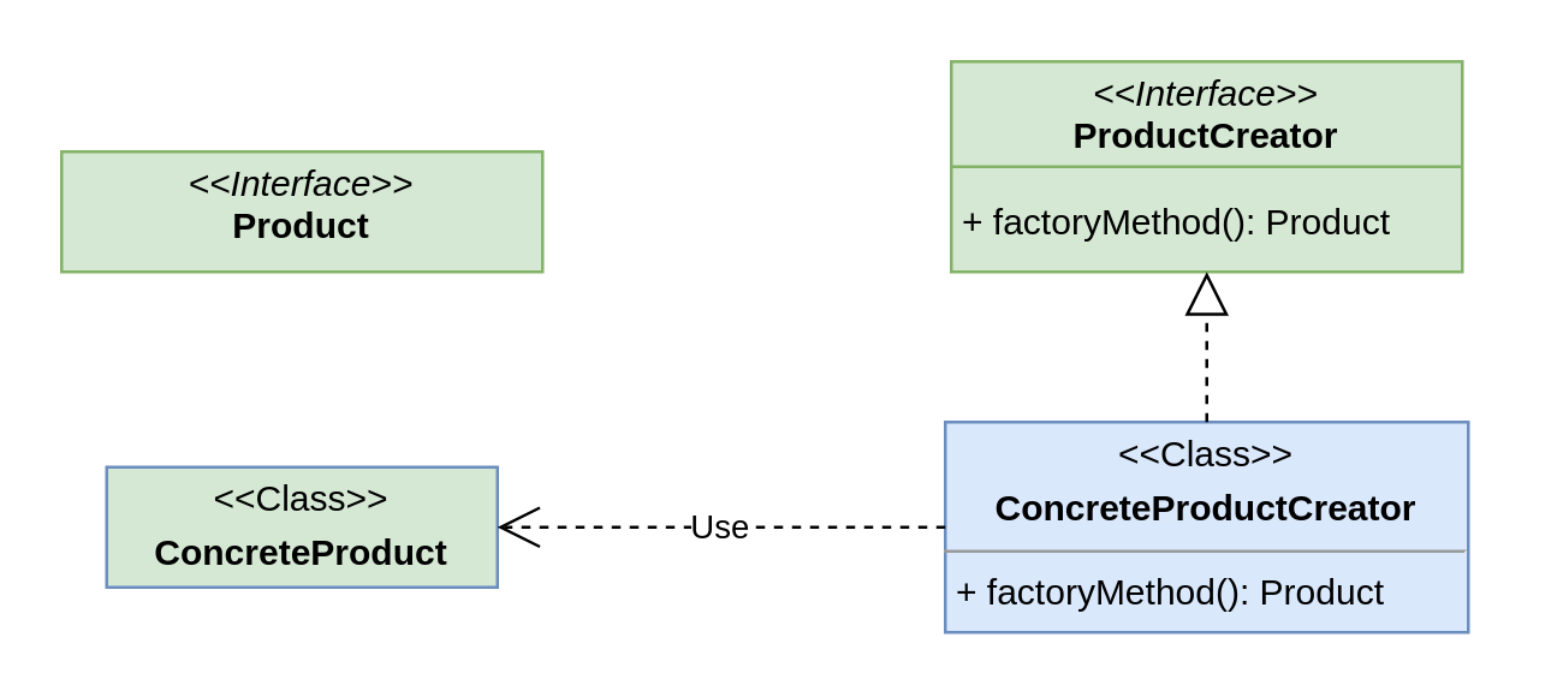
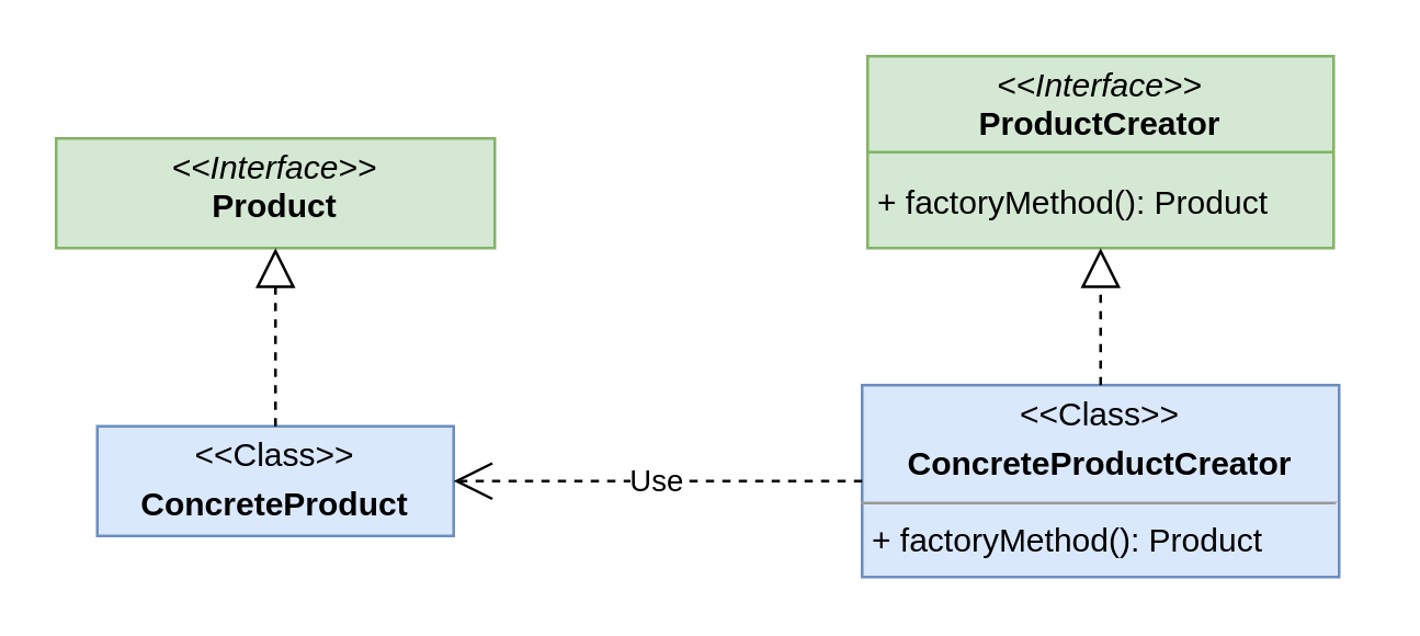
  <mxCell id="0" />
  <mxCell id="1" parent="0" />
  <mxCell id="2" value="" style="group" parent="1" vertex="1" connectable="0"><mxGeometry x="20" y="50" width="160" height="40" as="geometry" /></mxCell>
  <mxCell id="3" value="" style="group" parent="2" vertex="1" connectable="0"><mxGeometry width="160" height="40" as="geometry" /></mxCell>
  <mxCell id="4" value="&lt;p style=&quot;margin: 0px ; margin-top: 4px ; text-align: center&quot;&gt;&lt;i&gt;&amp;lt;&amp;lt;Interface&amp;gt;&amp;gt;&lt;/i&gt;&lt;br&gt;&lt;b&gt;Product&lt;/b&gt;&lt;/p&gt;" style="verticalAlign=top;align=left;overflow=fill;fontSize=12;fontFamily=Helvetica;html=1;fillColor=#d5e8d4;strokeColor=#82b366;" parent="3" vertex="1"><mxGeometry width="160" height="40" as="geometry" /></mxCell>
  <mxCell id="5" value="" style="group" parent="1" vertex="1" connectable="0"><mxGeometry x="316" y="20" width="180" height="70" as="geometry" /></mxCell>
  <mxCell id="6" value="" style="group" parent="5" vertex="1" connectable="0"><mxGeometry width="180" height="70" as="geometry" /></mxCell>
  <mxCell id="7" value="&lt;p style=&quot;margin: 0px ; margin-top: 4px ; text-align: center&quot;&gt;&lt;i&gt;&amp;lt;&amp;lt;Interface&amp;gt;&amp;gt;&lt;/i&gt;&lt;br&gt;&lt;b&gt;ProductCreator&lt;/b&gt;&lt;/p&gt;&lt;p style=&quot;margin: 0px ; margin-left: 4px&quot;&gt;&lt;br&gt;&lt;/p&gt;&lt;p style=&quot;margin: 0px ; margin-left: 4px&quot;&gt;+ factoryMethod(): Product&lt;/p&gt;" style="verticalAlign=top;align=left;overflow=fill;fontSize=12;fontFamily=Helvetica;html=1;fillColor=#d5e8d4;strokeColor=#82b366;" parent="6" vertex="1"><mxGeometry width="170" height="70" as="geometry" /></mxCell>
  <mxCell id="8" value="" style="endArrow=none;html=1;exitX=0;exitY=0.5;exitDx=0;exitDy=0;entryX=1;entryY=0.5;entryDx=0;entryDy=0;fillColor=#d5e8d4;strokeColor=#82b366;" parent="6" source="7" target="7" edge="1"><mxGeometry width="50" height="50" relative="1" as="geometry"><mxPoint x="304.211" y="170" as="sourcePoint" /><mxPoint x="348.947" y="120" as="targetPoint" /></mxGeometry></mxCell>
- <mxCell id="9" value="&lt;p style=&quot;margin: 0px ; margin-top: 4px ; text-align: center&quot;&gt;&amp;lt;&amp;lt;Class&amp;gt;&amp;gt;&lt;/p&gt;&lt;p style=&quot;margin: 0px ; margin-top: 4px ; text-align: center&quot;&gt;&lt;b&gt;ConcreteProduct&lt;/b&gt;&lt;/p&gt;" style="verticalAlign=top;align=left;overflow=fill;fontSize=12;fontFamily=Helvetica;html=1;fillColor=#d5e8d4;strokeColor=#6c8ebf;" parent="1" vertex="1"><mxGeometry x="35" y="155" width="130" height="40" as="geometry" /></mxCell>
+ <mxCell id="9" value="&lt;p style=&quot;margin: 0px ; margin-top: 4px ; text-align: center&quot;&gt;&amp;lt;&amp;lt;Class&amp;gt;&amp;gt;&lt;/p&gt;&lt;p style=&quot;margin: 0px ; margin-top: 4px ; text-align: center&quot;&gt;&lt;b&gt;ConcreteProduct&lt;/b&gt;&lt;/p&gt;" style="verticalAlign=top;align=left;overflow=fill;fontSize=12;fontFamily=Helvetica;html=1;fillColor=#dae8fc;strokeColor=#6c8ebf;" parent="1" vertex="1"><mxGeometry x="35" y="155" width="130" height="40" as="geometry" /></mxCell>
+ <mxCell id="10" value="" style="endArrow=block;dashed=1;endFill=0;endSize=12;html=1;exitX=0.5;exitY=0;exitDx=0;exitDy=0;entryX=0.5;entryY=1;entryDx=0;entryDy=0;" parent="1" source="9" target="4" edge="1"><mxGeometry width="160" relative="1" as="geometry"><mxPoint x="240" y="90" as="sourcePoint" /><mxPoint x="170" y="110" as="targetPoint" /></mxGeometry></mxCell>
  <mxCell id="11" value="&lt;p style=&quot;margin: 0px ; margin-top: 4px ; text-align: center&quot;&gt;&amp;lt;&amp;lt;Class&amp;gt;&amp;gt;&lt;/p&gt;&lt;p style=&quot;margin: 0px ; margin-top: 4px ; text-align: center&quot;&gt;&lt;b&gt;ConcreteProductCreator&lt;/b&gt;&lt;/p&gt;&lt;hr size=&quot;1&quot;&gt;&lt;p style=&quot;margin: 0px ; margin-left: 4px&quot;&gt;+ factoryMethod(): Product&lt;/p&gt;" style="verticalAlign=top;align=left;overflow=fill;fontSize=12;fontFamily=Helvetica;html=1;fillColor=#dae8fc;strokeColor=#6c8ebf;" parent="1" vertex="1"><mxGeometry x="314" y="140" width="174" height="70" as="geometry" /></mxCell>
  <mxCell id="12" value="Use" style="endArrow=open;endSize=12;dashed=1;html=1;exitX=0;exitY=0.5;exitDx=0;exitDy=0;entryX=1;entryY=0.5;entryDx=0;entryDy=0;" parent="1" source="11" target="9" edge="1"><mxGeometry width="160" relative="1" as="geometry"><mxPoint x="240" y="230" as="sourcePoint" /><mxPoint x="400" y="230" as="targetPoint" /></mxGeometry></mxCell>
  <mxCell id="13" value="" style="endArrow=block;dashed=1;endFill=0;endSize=12;html=1;exitX=0.5;exitY=0;exitDx=0;exitDy=0;entryX=0.5;entryY=1;entryDx=0;entryDy=0;" parent="1" source="11" target="7" edge="1"><mxGeometry width="160" relative="1" as="geometry"><mxPoint x="169.5" y="170" as="sourcePoint" /><mxPoint x="169" y="100" as="targetPoint" /></mxGeometry></mxCell>
